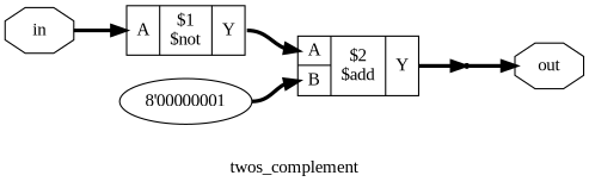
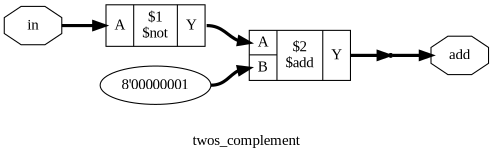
  digraph {
    label=twos_complement
    rankdir=LR
    remincross=true
    fontname="Liberation Serif"
    node [shape=octagon fontname="Liberation Serif"]
    edge [color=black fontcolor=black headport="p5:w" style="setlinewidth(3)" tailport=e fontname="Liberation Serif"]
-   n1 [color=black fontcolor=black label=out]
+   n1 [color=black fontcolor=black label=add]
    n2 [color=black fontcolor=black label=in]
    n3 [label="{{<p5> A}|$1\n$not|{<p7> Y}}" shape=record]
    n4 [label="8'00000001" shape=""]
    n5 [label="{{<p5> A|<p6> B}|$2\n$add|{<p7> Y}}" shape=record]
    x1 [shape=point]
    n2 -> n3
    n3 -> n5 [tailport="p7:e"]
    n4 -> n5 [headport="p6:w"]
    n5 -> x1 [headport=w tailport="p7:e"]
    x1 -> n1 [headport=w]
  }
